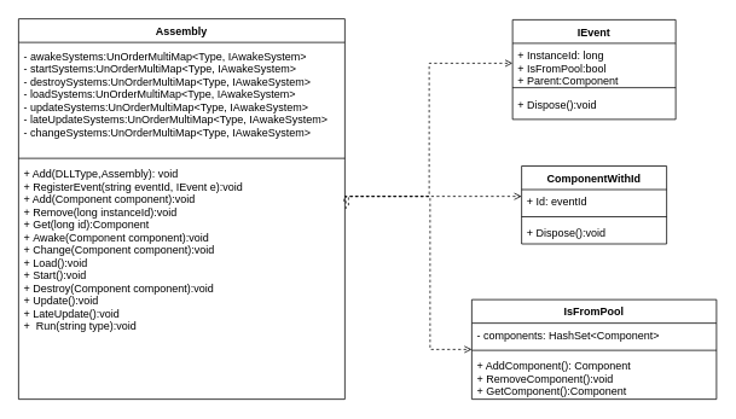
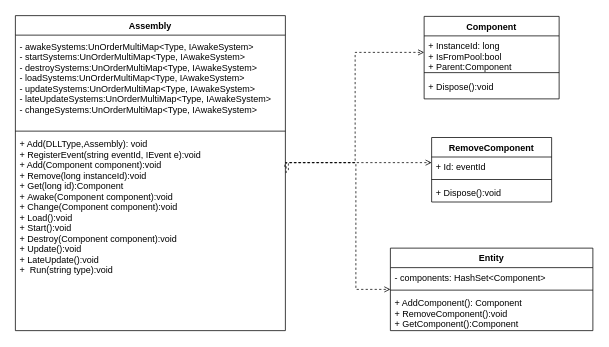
  <mxCell id="0" />
  <mxCell id="1" parent="0" />
- <mxCell id="2" value="IEvent" style="swimlane;fontStyle=1;align=center;verticalAlign=top;childLayout=stackLayout;horizontal=1;startSize=26;horizontalStack=0;resizeParent=1;resizeParentMax=0;resizeLast=0;collapsible=1;marginBottom=0;" vertex="1" parent="1"><mxGeometry x="565" y="21" width="180" height="110" as="geometry" /></mxCell>
+ <mxCell id="2" value="Component" style="swimlane;fontStyle=1;align=center;verticalAlign=top;childLayout=stackLayout;horizontal=1;startSize=26;horizontalStack=0;resizeParent=1;resizeParentMax=0;resizeLast=0;collapsible=1;marginBottom=0;" vertex="1" parent="1"><mxGeometry x="565" y="21" width="180" height="110" as="geometry" /></mxCell>
  <mxCell id="3" value="+ InstanceId: long&#10;+ IsFromPool:bool&#10;+ Parent:Component" style="text;strokeColor=none;fillColor=none;align=left;verticalAlign=top;spacingLeft=4;spacingRight=4;overflow=hidden;rotatable=0;points=[[0,0.5],[1,0.5]];portConstraint=eastwest;" vertex="1" parent="2"><mxGeometry y="26" width="180" height="44" as="geometry" /></mxCell>
  <mxCell id="4" value="" style="line;strokeWidth=1;fillColor=none;align=left;verticalAlign=middle;spacingTop=-1;spacingLeft=3;spacingRight=3;rotatable=0;labelPosition=right;points=[];portConstraint=eastwest;" vertex="1" parent="2"><mxGeometry y="70" width="180" height="10" as="geometry" /></mxCell>
  <mxCell id="5" value="+ Dispose():void&#10;" style="text;strokeColor=none;fillColor=none;align=left;verticalAlign=top;spacingLeft=4;spacingRight=4;overflow=hidden;rotatable=0;points=[[0,0.5],[1,0.5]];portConstraint=eastwest;" vertex="1" parent="2"><mxGeometry y="80" width="180" height="30" as="geometry" /></mxCell>
- <mxCell id="6" value="ComponentWithId" style="swimlane;fontStyle=1;align=center;verticalAlign=top;childLayout=stackLayout;horizontal=1;startSize=26;horizontalStack=0;resizeParent=1;resizeParentMax=0;resizeLast=0;collapsible=1;marginBottom=0;" vertex="1" parent="1"><mxGeometry x="575" y="182.5" width="160" height="86" as="geometry" /></mxCell>
+ <mxCell id="6" value="RemoveComponent" style="swimlane;fontStyle=1;align=center;verticalAlign=top;childLayout=stackLayout;horizontal=1;startSize=26;horizontalStack=0;resizeParent=1;resizeParentMax=0;resizeLast=0;collapsible=1;marginBottom=0;" vertex="1" parent="1"><mxGeometry x="575" y="182.5" width="160" height="86" as="geometry" /></mxCell>
  <mxCell id="7" value="+ Id: eventId" style="text;strokeColor=none;fillColor=none;align=left;verticalAlign=top;spacingLeft=4;spacingRight=4;overflow=hidden;rotatable=0;points=[[0,0.5],[1,0.5]];portConstraint=eastwest;" vertex="1" parent="6"><mxGeometry y="26" width="160" height="26" as="geometry" /></mxCell>
  <mxCell id="8" value="" style="line;strokeWidth=1;fillColor=none;align=left;verticalAlign=middle;spacingTop=-1;spacingLeft=3;spacingRight=3;rotatable=0;labelPosition=right;points=[];portConstraint=eastwest;" vertex="1" parent="6"><mxGeometry y="52" width="160" height="8" as="geometry" /></mxCell>
  <mxCell id="9" value="+ Dispose():void&#10;" style="text;strokeColor=none;fillColor=none;align=left;verticalAlign=top;spacingLeft=4;spacingRight=4;overflow=hidden;rotatable=0;points=[[0,0.5],[1,0.5]];portConstraint=eastwest;" vertex="1" parent="6"><mxGeometry y="60" width="160" height="26" as="geometry" /></mxCell>
- <mxCell id="10" value="IsFromPool" style="swimlane;fontStyle=1;align=center;verticalAlign=top;childLayout=stackLayout;horizontal=1;startSize=26;horizontalStack=0;resizeParent=1;resizeParentMax=0;resizeLast=0;collapsible=1;marginBottom=0;" vertex="1" parent="1"><mxGeometry x="520" y="330" width="270" height="110" as="geometry" /></mxCell>
+ <mxCell id="10" value="Entity" style="swimlane;fontStyle=1;align=center;verticalAlign=top;childLayout=stackLayout;horizontal=1;startSize=26;horizontalStack=0;resizeParent=1;resizeParentMax=0;resizeLast=0;collapsible=1;marginBottom=0;" vertex="1" parent="1"><mxGeometry x="520" y="330" width="270" height="110" as="geometry" /></mxCell>
  <mxCell id="11" value="- components: HashSet&lt;Component&gt;" style="text;strokeColor=none;fillColor=none;align=left;verticalAlign=top;spacingLeft=4;spacingRight=4;overflow=hidden;rotatable=0;points=[[0,0.5],[1,0.5]];portConstraint=eastwest;" vertex="1" parent="10"><mxGeometry y="26" width="270" height="26" as="geometry" /></mxCell>
  <mxCell id="12" value="" style="line;strokeWidth=1;fillColor=none;align=left;verticalAlign=middle;spacingTop=-1;spacingLeft=3;spacingRight=3;rotatable=0;labelPosition=right;points=[];portConstraint=eastwest;" vertex="1" parent="10"><mxGeometry y="52" width="270" height="8" as="geometry" /></mxCell>
  <mxCell id="13" value="+ AddComponent(): Component&#10;+ RemoveComponent():void&#10;+ GetComponent():Component" style="text;strokeColor=none;fillColor=none;align=left;verticalAlign=top;spacingLeft=4;spacingRight=4;overflow=hidden;rotatable=0;points=[[0,0.5],[1,0.5]];portConstraint=eastwest;" vertex="1" parent="10"><mxGeometry y="60" width="270" height="50" as="geometry" /></mxCell>
  <mxCell id="14" style="edgeStyle=orthogonalEdgeStyle;rounded=0;orthogonalLoop=1;jettySize=auto;html=1;endArrow=open;endFill=0;dashed=1;exitX=0.998;exitY=0.167;exitDx=0;exitDy=0;exitPerimeter=0;" edge="1" parent="1" source="18" target="3"><mxGeometry relative="1" as="geometry"><mxPoint x="380" y="216" as="sourcePoint" /><Array as="points"><mxPoint x="379" y="216" /><mxPoint x="473" y="216" /><mxPoint x="473" y="69" /></Array></mxGeometry></mxCell>
  <mxCell id="15" value="Assembly" style="swimlane;fontStyle=1;align=center;verticalAlign=top;childLayout=stackLayout;horizontal=1;startSize=26;horizontalStack=0;resizeParent=1;resizeParentMax=0;resizeLast=0;collapsible=1;marginBottom=0;" vertex="1" parent="1"><mxGeometry x="20" y="20" width="360" height="420" as="geometry" /></mxCell>
  <mxCell id="16" value="- awakeSystems:UnOrderMultiMap&lt;Type, IAwakeSystem&gt;&#10;- startSystems:UnOrderMultiMap&lt;Type, IAwakeSystem&gt;&#10;- destroySystems:UnOrderMultiMap&lt;Type, IAwakeSystem&gt;&#10;- loadSystems:UnOrderMultiMap&lt;Type, IAwakeSystem&gt;&#10;- updateSystems:UnOrderMultiMap&lt;Type, IAwakeSystem&gt;&#10;- lateUpdateSystems:UnOrderMultiMap&lt;Type, IAwakeSystem&gt;&#10;- changeSystems:UnOrderMultiMap&lt;Type, IAwakeSystem&gt;&#10;" style="text;strokeColor=none;fillColor=none;align=left;verticalAlign=top;spacingLeft=4;spacingRight=4;overflow=hidden;rotatable=0;points=[[0,0.5],[1,0.5]];portConstraint=eastwest;spacingTop=2;labelBackgroundColor=none;" vertex="1" parent="15"><mxGeometry y="26" width="360" height="124" as="geometry" /></mxCell>
  <mxCell id="17" value="" style="line;strokeWidth=1;fillColor=none;align=left;verticalAlign=middle;spacingTop=-1;spacingLeft=3;spacingRight=3;rotatable=0;labelPosition=right;points=[];portConstraint=eastwest;" vertex="1" parent="15"><mxGeometry y="150" width="360" height="8" as="geometry" /></mxCell>
  <mxCell id="18" value="+ Add(DLLType,Assembly): void&#10;+ RegisterEvent(string eventId, IEvent e):void&#10;+ Add(Component component):void&#10;+ Remove(long instanceId):void&#10;+ Get(long id):Component&#10;+ Awake(Component component):void&#10;+ Change(Component component):void&#10;+ Load():void&#10;+ Start():void&#10;+ Destroy(Component component):void&#10;+ Update():void&#10;+ LateUpdate():void&#10;+  Run(string type):void&#10;" style="text;strokeColor=none;fillColor=none;align=left;verticalAlign=top;spacingLeft=4;spacingRight=4;overflow=hidden;rotatable=0;points=[[0,0.5],[1,0.5]];portConstraint=eastwest;" vertex="1" parent="15"><mxGeometry y="158" width="360" height="262" as="geometry" /></mxCell>
  <mxCell id="19" style="edgeStyle=orthogonalEdgeStyle;rounded=0;orthogonalLoop=1;jettySize=auto;html=1;dashed=1;endArrow=open;endFill=0;" edge="1" parent="1" target="10"><mxGeometry relative="1" as="geometry"><mxPoint x="384" y="226" as="sourcePoint" /><Array as="points"><mxPoint x="384" y="216" /><mxPoint x="474" y="216" /><mxPoint x="474" y="385" /></Array></mxGeometry></mxCell>
  <mxCell id="20" style="edgeStyle=orthogonalEdgeStyle;rounded=0;orthogonalLoop=1;jettySize=auto;html=1;dashed=1;endArrow=open;endFill=0;exitX=1.003;exitY=0.198;exitDx=0;exitDy=0;exitPerimeter=0;" edge="1" parent="1" source="18" target="7"><mxGeometry relative="1" as="geometry"><Array as="points"><mxPoint x="381" y="216" /></Array></mxGeometry></mxCell>
